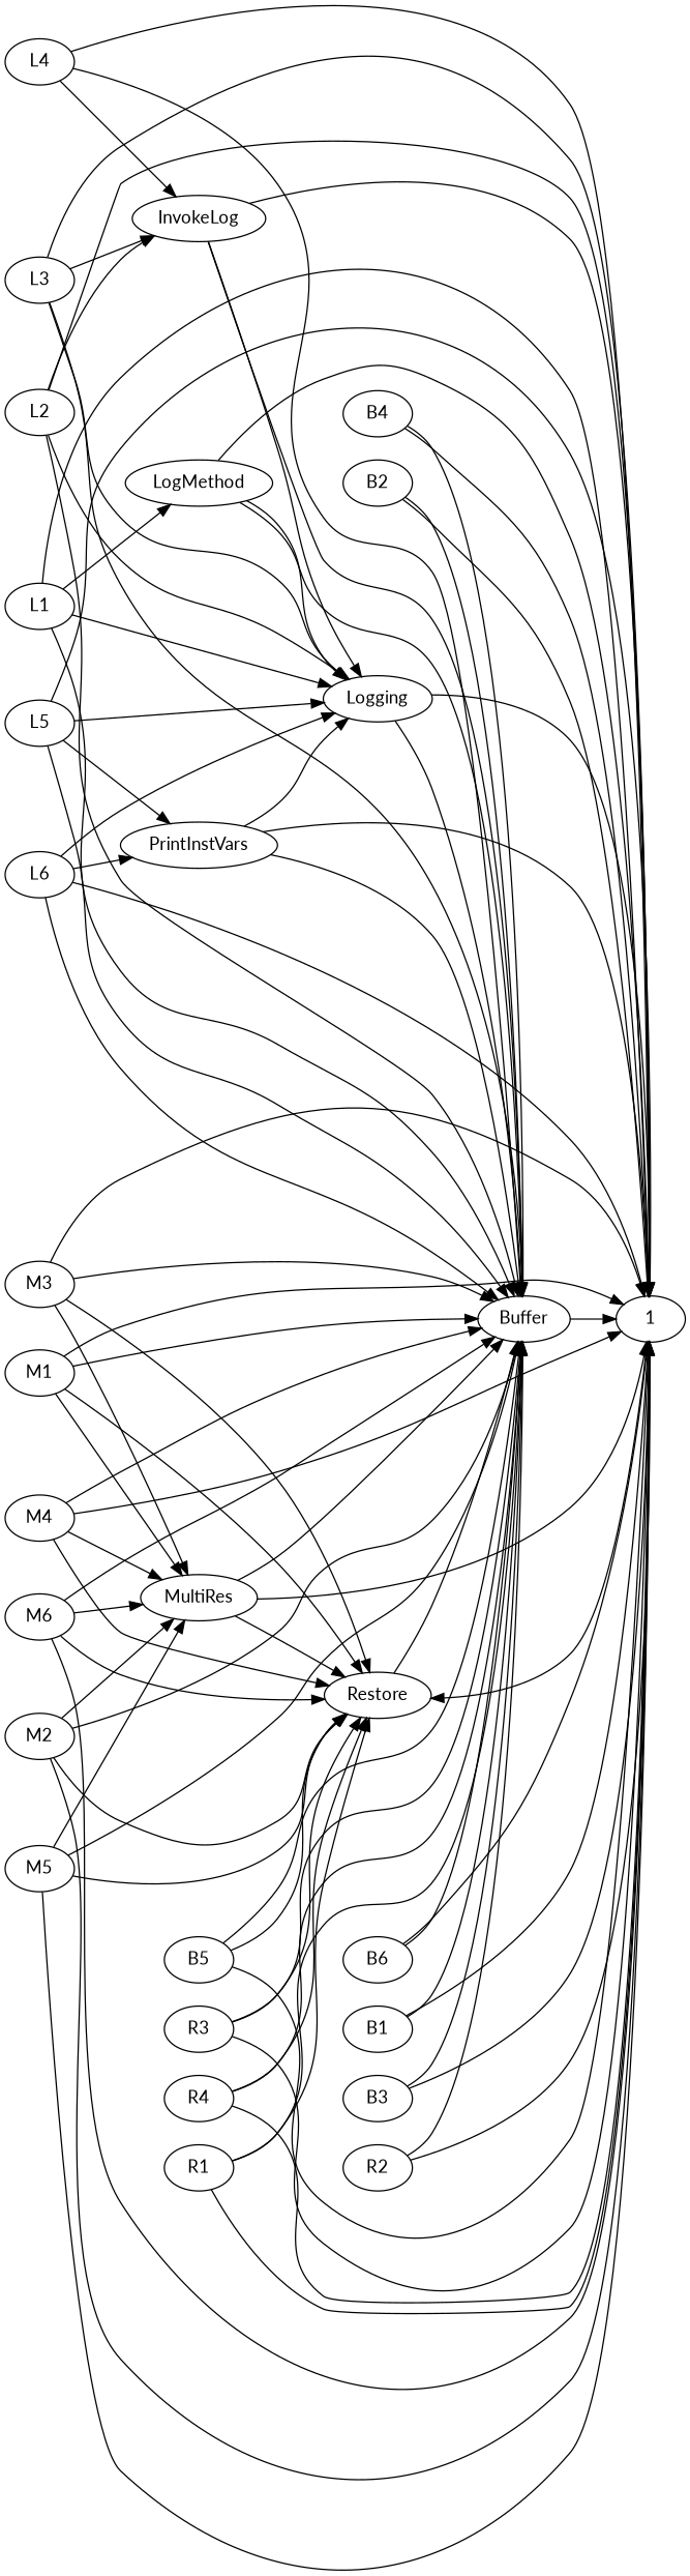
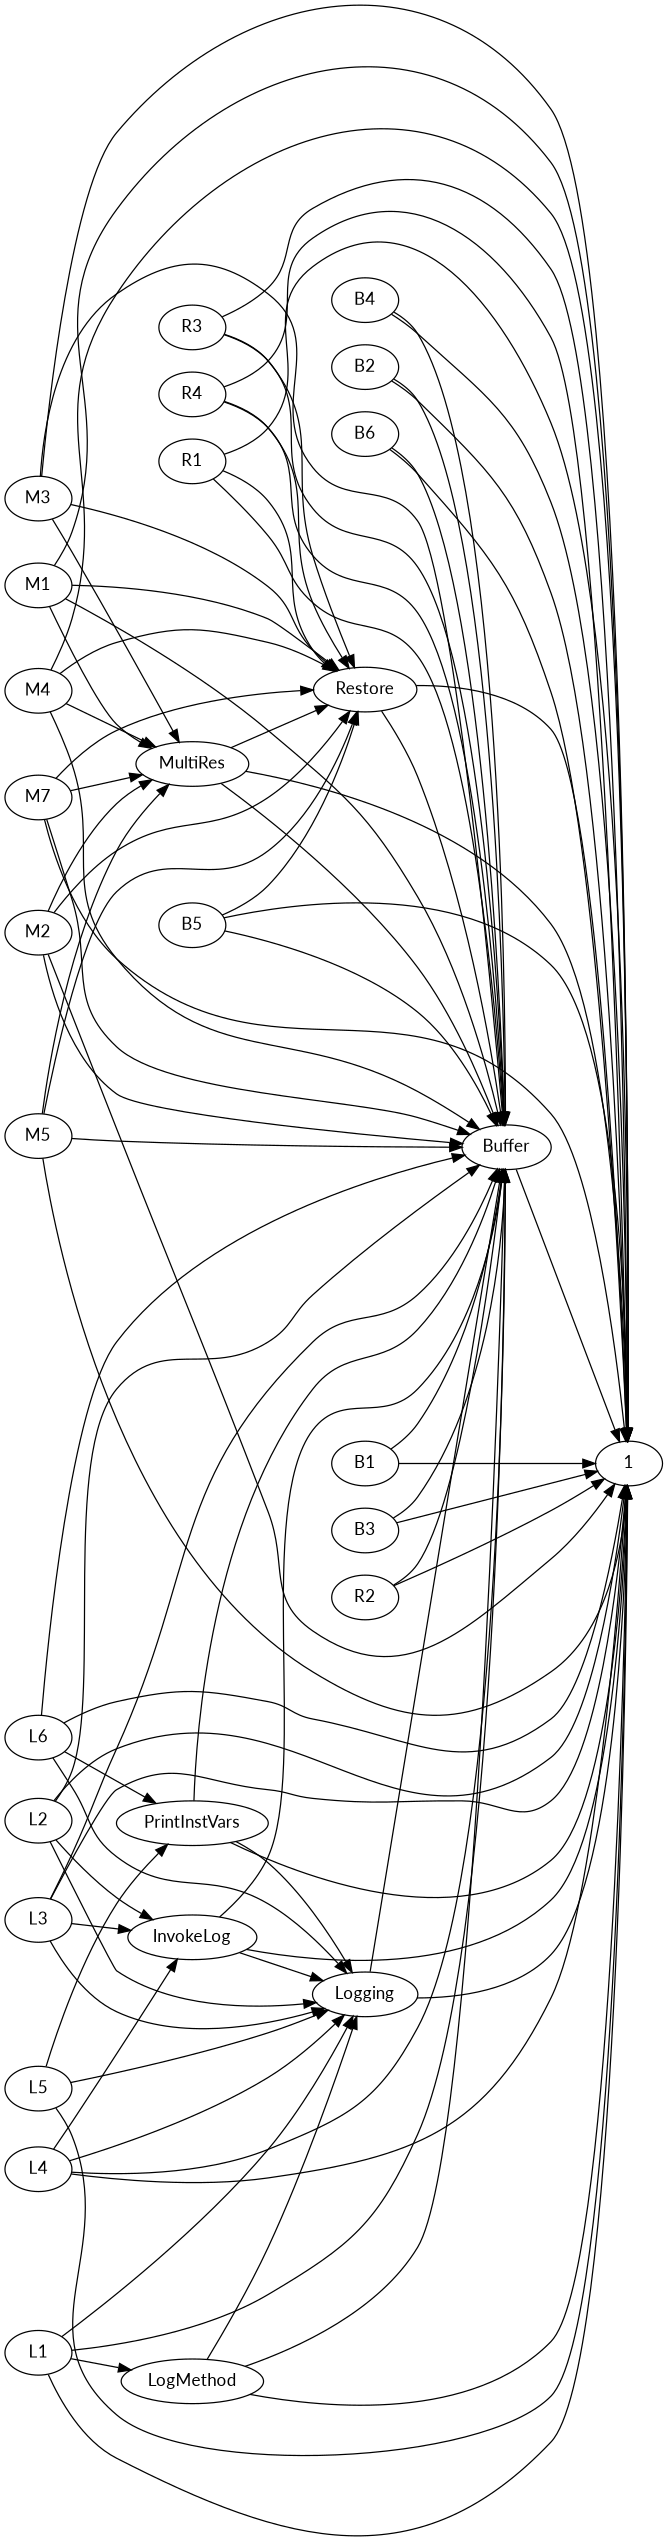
  digraph {
    fontname=Lato
    rankdir=LR
    node [fontname=Lato]
    edge [fontname=Lato]
    Restore
    Buffer
    1
    LogMethod
    Logging
    L3
    InvokeLog
    B4
    B2
    L2
    M3
    MultiRes
    L5
    PrintInstVars
    L6
    B6
    M1
    B1
    M4
    B3
-   M6
+   M6 [label=M7]
    M2
    M5
    R3
    R4
    L4
    R2
    L1
    R1
    B5
    Restore -> Buffer
-   1 -> Restore
+   Restore -> 1
    Buffer -> 1
    LogMethod -> Buffer
    LogMethod -> 1
    LogMethod -> Logging
    Logging -> Buffer
    Logging -> 1
    L3 -> Buffer
    L3 -> 1
    L3 -> Logging
    L3 -> InvokeLog
    InvokeLog -> Buffer
    InvokeLog -> 1
    InvokeLog -> Logging
    B4 -> Buffer
    B4 -> 1
    B2 -> Buffer
    B2 -> 1
    L2 -> Buffer
    L2 -> 1
    L2 -> Logging
    L2 -> InvokeLog
    M3 -> Restore
    M3 -> Buffer
    M3 -> 1
    M3 -> MultiRes
    MultiRes -> Restore
    MultiRes -> Buffer
    MultiRes -> 1
-   L5 -> Buffer
    L5 -> 1
    L5 -> Logging
    L5 -> PrintInstVars
    PrintInstVars -> Buffer
    PrintInstVars -> 1
    PrintInstVars -> Logging
    L6 -> Buffer
    L6 -> 1
    L6 -> Logging
    L6 -> PrintInstVars
    B6 -> Buffer
    B6 -> 1
    M1 -> Restore
    M1 -> Buffer
    M1 -> 1
    M1 -> MultiRes
    B1 -> Buffer
    B1 -> 1
    M4 -> Restore
    M4 -> Buffer
    M4 -> 1
    M4 -> MultiRes
    B3 -> Buffer
    B3 -> 1
    M6 -> Restore
    M6 -> Buffer
    M6 -> 1
    M6 -> MultiRes
    M2 -> Restore
    M2 -> Buffer
    M2 -> 1
    M2 -> MultiRes
    M5 -> Restore
    M5 -> Buffer
    M5 -> 1
    M5 -> MultiRes
    R3 -> Restore
    R3 -> Buffer
    R3 -> 1
    R4 -> Restore
    R4 -> Buffer
    R4 -> 1
    L4 -> Buffer
    L4 -> 1
+   L4 -> Logging
    L4 -> InvokeLog
    R2 -> Buffer
    R2 -> 1
    L1 -> Buffer
    L1 -> 1
    L1 -> LogMethod
    L1 -> Logging
    R1 -> Restore
    R1 -> Buffer
    R1 -> 1
    B5 -> Restore
    B5 -> Buffer
    B5 -> 1
  }
